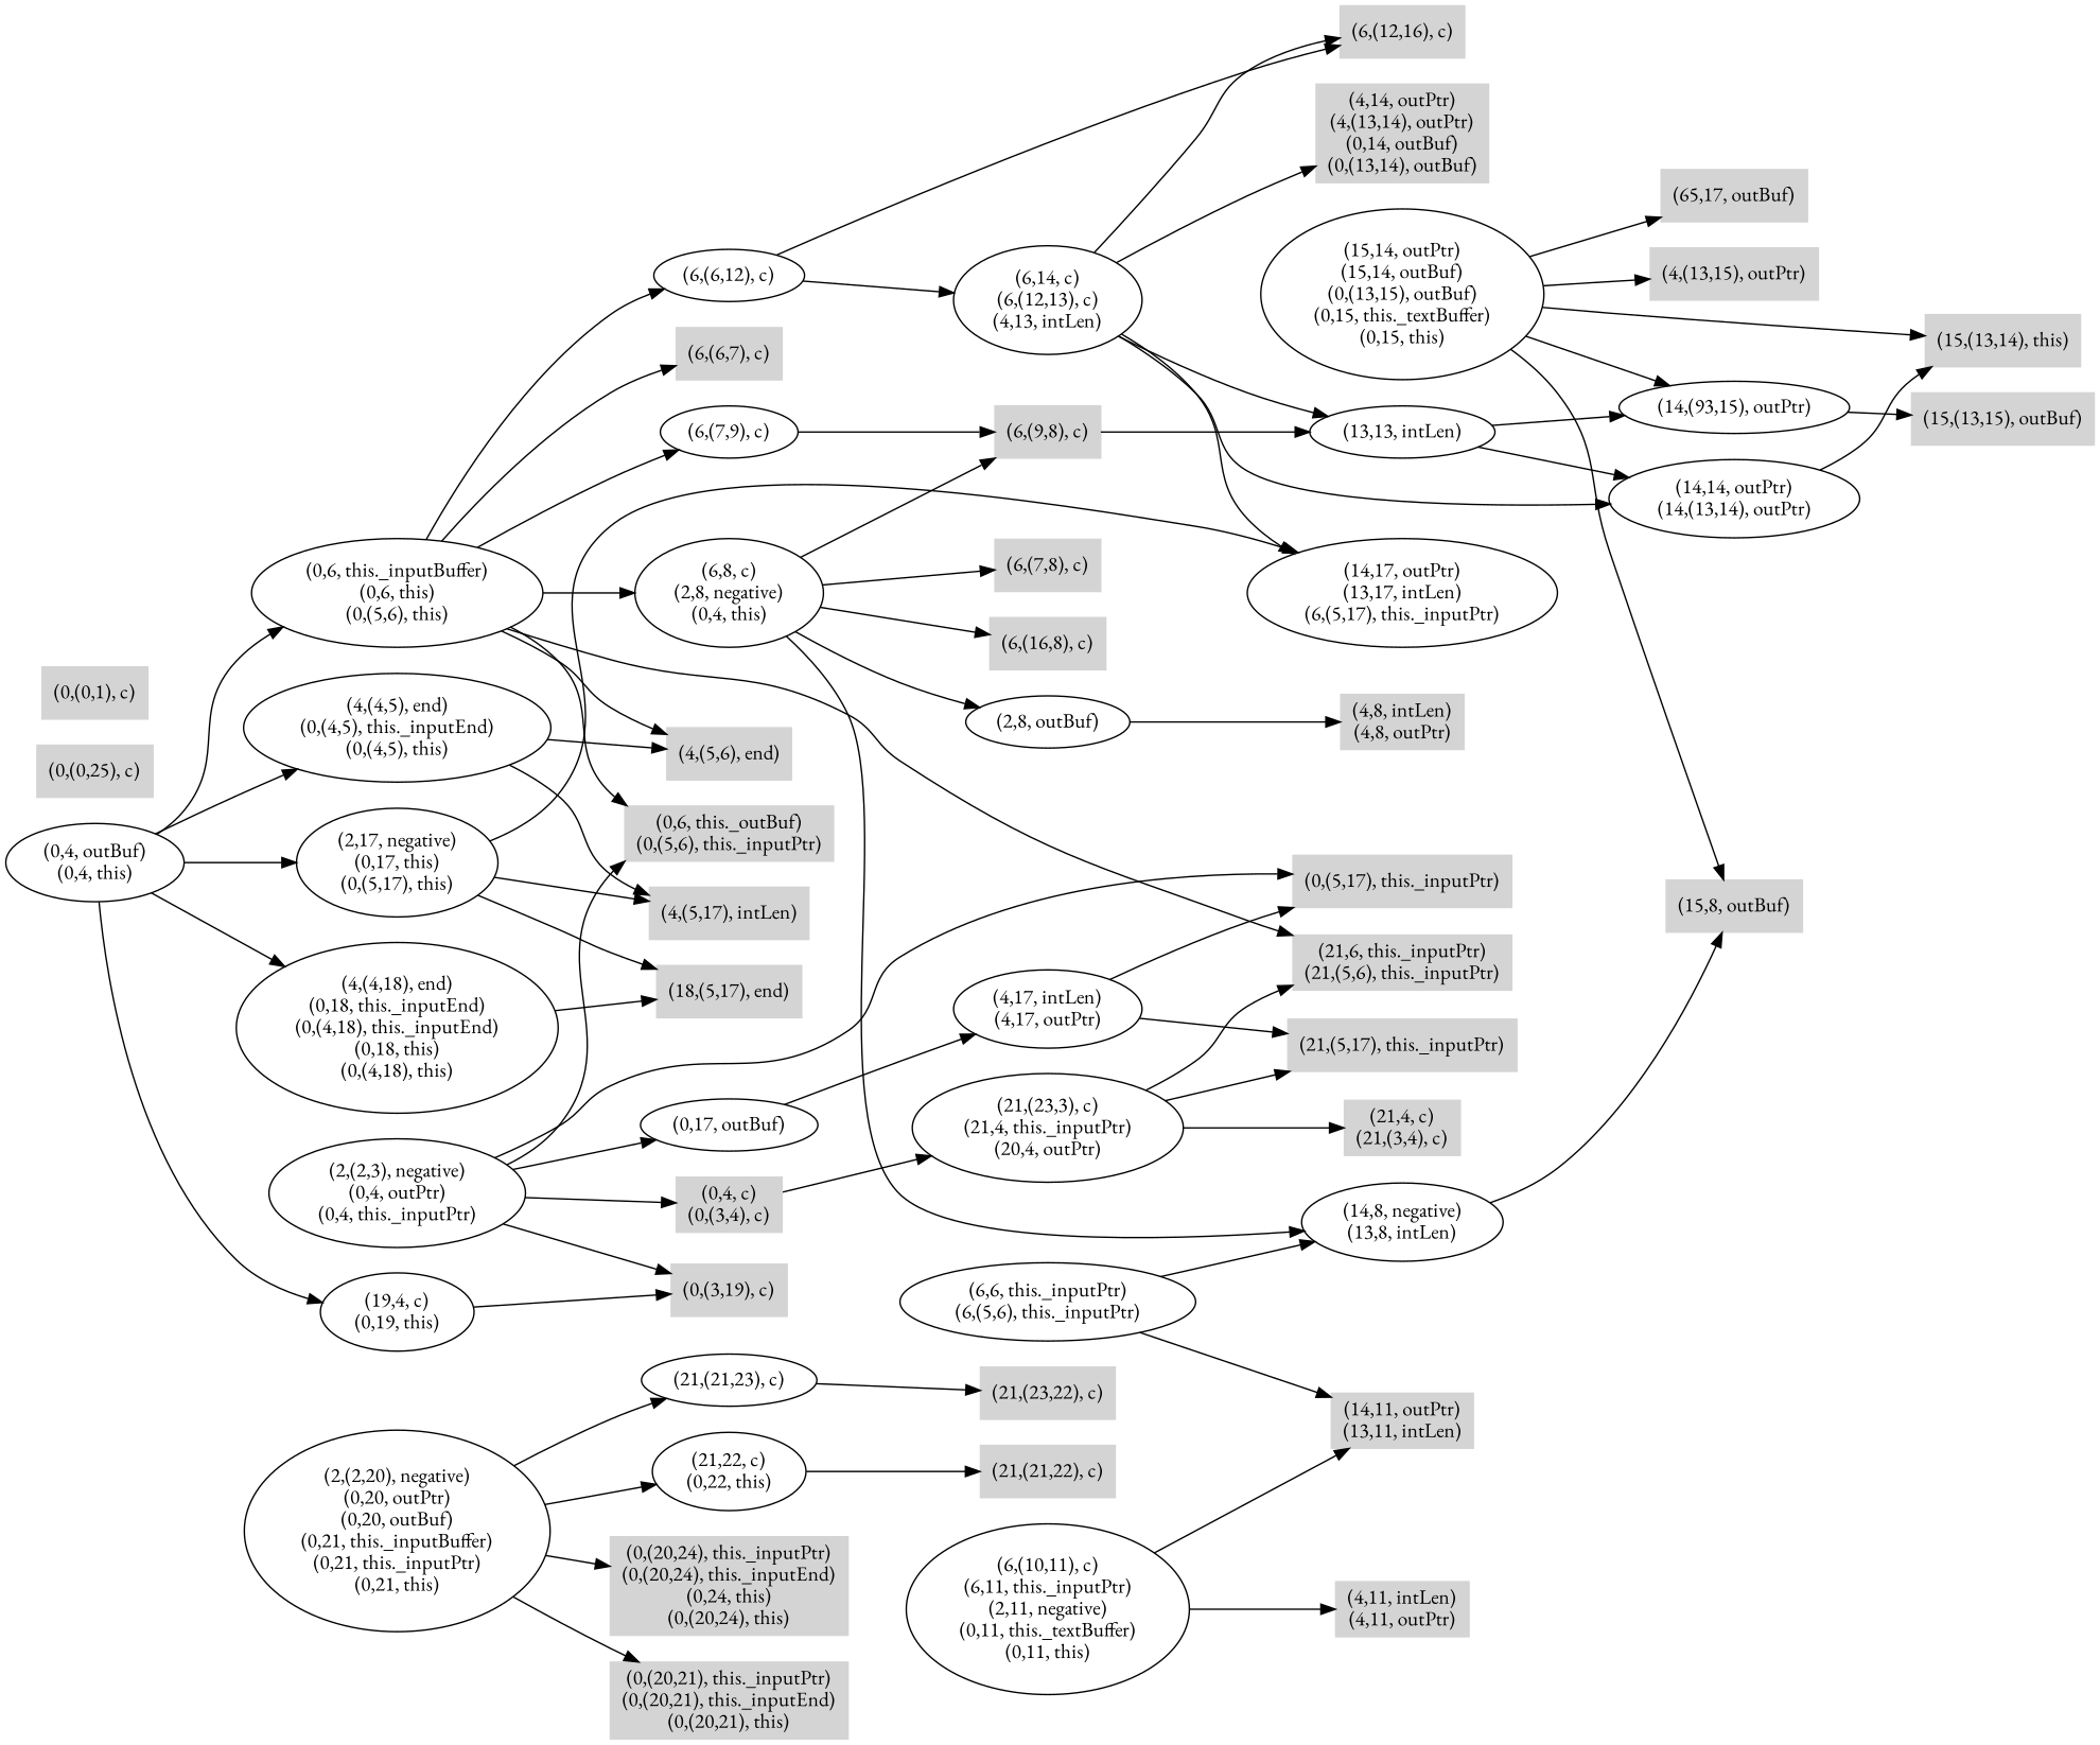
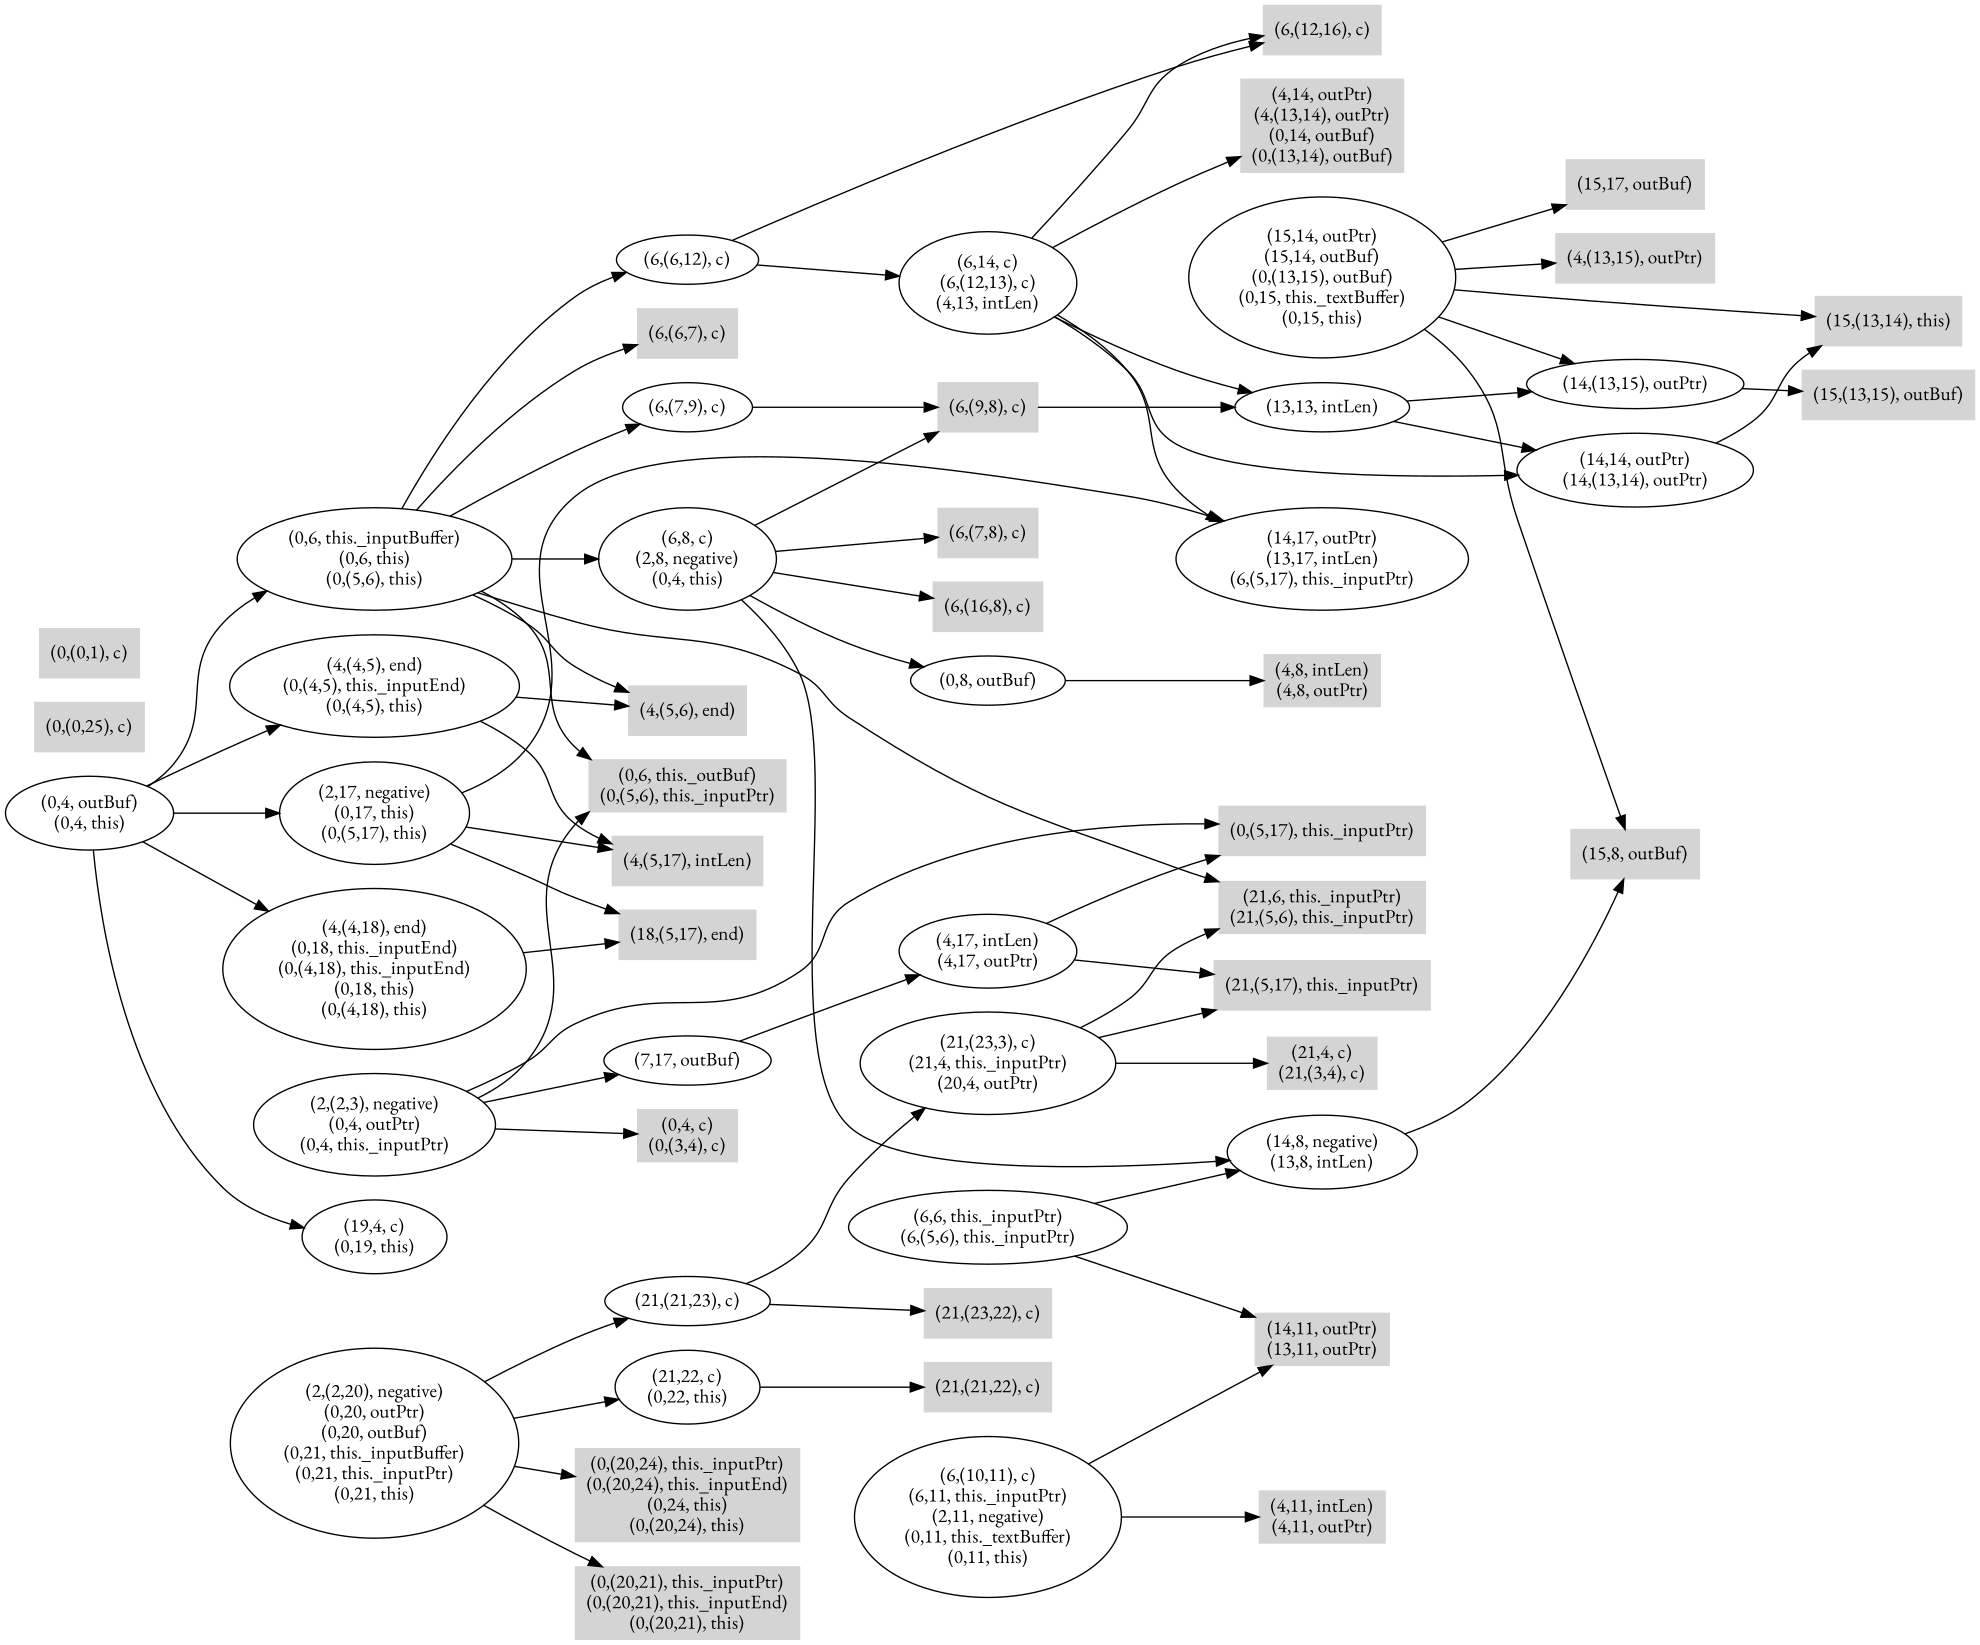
  digraph {
    fontname="EB Garamond"
    rankdir=LR
    node [color=".0 .0 .83" fontname="EB Garamond" shape=box style=filled]
    edge [fontname="EB Garamond"]
    n1 [label="(18,(5,17), end)"]
    n2 [label="(4,(4,18), end)\n(0,18, this._inputEnd)\n(0,(4,18), this._inputEnd)\n(0,18, this)\n(0,(4,18), this)" color="" shape="" style=""]
    n3 [label="(4,(5,17), intLen)"]
    n4 [label="(4,(5,6), end)"]
    n5 [label="(4,(4,5), end)\n(0,(4,5), this._inputEnd)\n(0,(4,5), this)" color="" shape="" style=""]
    n6 [label="(0,(5,17), this._inputPtr)"]
    n7 [label="(21,(5,17), this._inputPtr)"]
    n8 [label="(4,17, intLen)\n(4,17, outPtr)" color="" shape="" style=""]
-   n9 [label="(0,17, outBuf)" color="" shape="" style=""]
-   n10 [label="(65,17, outBuf)"]
+   n9 [label="(7,17, outBuf)" color="" shape="" style=""]
+   n10 [label="(15,17, outBuf)"]
    n11 [label="(14,17, outPtr)\n(13,17, intLen)\n(6,(5,17), this._inputPtr)" color="" shape="" style=""]
    n12 [label="(2,17, negative)\n(0,17, this)\n(0,(5,17), this)" color="" shape="" style=""]
    n13 [label="(4,8, intLen)\n(4,8, outPtr)"]
-   n14 [label="(2,8, outBuf)" color="" shape="" style=""]
+   n14 [label="(0,8, outBuf)" color="" shape="" style=""]
    n15 [label="(6,(7,8), c)"]
    n16 [label="(6,(9,8), c)"]
    n17 [label="(13,13, intLen)" color="" shape="" style=""]
    n18 [label="(6,(16,8), c)"]
    n19 [label="(15,8, outBuf)"]
    n20 [label="(14,8, negative)\n(13,8, intLen)" color="" shape="" style=""]
    n21 [label="(6,8, c)\n(2,8, negative)\n(0,4, this)" color="" shape="" style=""]
    n22 [label="(4,11, intLen)\n(4,11, outPtr)"]
-   n23 [label="(14,11, outPtr)\n(13,11, intLen)"]
+   n23 [label="(14,11, outPtr)\n(13,11, outPtr)"]
    n24 [label="(6,(10,11), c)\n(6,11, this._inputPtr)\n(2,11, negative)\n(0,11, this._textBuffer)\n(0,11, this)" color="" shape="" style=""]
    n25 [label="(4,(13,15), outPtr)"]
    n26 [label="(15,(13,15), outBuf)"]
    n27 [label="(15,(13,14), this)"]
-   n28 [label="(14,(93,15), outPtr)" color="" shape="" style=""]
+   n28 [label="(14,(13,15), outPtr)" color="" shape="" style=""]
    n29 [label="(15,14, outPtr)\n(15,14, outBuf)\n(0,(13,15), outBuf)\n(0,15, this._textBuffer)\n(0,15, this)" color="" shape="" style=""]
    n30 [label="(0,6, this._outBuf)\n(0,(5,6), this._inputPtr)"]
    n31 [label="(4,14, outPtr)\n(4,(13,14), outPtr)\n(0,14, outBuf)\n(0,(13,14), outBuf)"]
    n32 [label="(21,6, this._inputPtr)\n(21,(5,6), this._inputPtr)"]
    n33 [label="(14,14, outPtr)\n(14,(13,14), outPtr)" color="" shape="" style=""]
    n34 [label="(6,6, this._inputPtr)\n(6,(5,6), this._inputPtr)" color="" shape="" style=""]
    n35 [label="(6,14, c)\n(6,(12,13), c)\n(4,13, intLen)" color="" shape="" style=""]
    n36 [label="(6,(12,16), c)"]
    n37 [label="(6,(6,12), c)" color="" shape="" style=""]
    n38 [label="(6,(6,7), c)"]
    n39 [label="(6,(7,9), c)" color="" shape="" style=""]
    n40 [label="(0,6, this._inputBuffer)\n(0,6, this)\n(0,(5,6), this)" color="" shape="" style=""]
-   n41 [label="(0,(3,19), c)"]
    n42 [label="(19,4, c)\n(0,19, this)" color="" shape="" style=""]
    n43 [label="(0,4, c)\n(0,(3,4), c)"]
    n44 [label="(2,(2,3), negative)\n(0,4, outPtr)\n(0,4, this._inputPtr)" color="" shape="" style=""]
    n45 [label="(21,4, c)\n(21,(3,4), c)"]
    n46 [label="(21,(23,3), c)\n(21,4, this._inputPtr)\n(20,4, outPtr)" color="" shape="" style=""]
    n47 [label="(0,4, outBuf)\n(0,4, this)" color="" shape="" style=""]
    n48 [label="(0,(20,24), this._inputPtr)\n(0,(20,24), this._inputEnd)\n(0,24, this)\n(0,(20,24), this)"]
    n49 [label="(0,(20,21), this._inputPtr)\n(0,(20,21), this._inputEnd)\n(0,(20,21), this)"]
    n50 [label="(21,(21,22), c)"]
    n51 [label="(21,(23,22), c)"]
    n52 [label="(21,22, c)\n(0,22, this)" color="" shape="" style=""]
    n53 [label="(21,(21,23), c)" color="" shape="" style=""]
    n54 [label="(2,(2,20), negative)\n(0,20, outPtr)\n(0,20, outBuf)\n(0,21, this._inputBuffer)\n(0,21, this._inputPtr)\n(0,21, this)" color="" shape="" style=""]
    n55 [label="(0,(0,25), c)"]
    n56 [label="(0,(0,1), c)"]
    n2 -> n1
    n5 -> n3
    n5 -> n4
    n8 -> n6
    n8 -> n7
    n9 -> n8
    n12 -> n1
    n12 -> n3
    n12 -> n11
    n14 -> n13
    n16 -> n17
    n17 -> n28
    n17 -> n33
    n20 -> n19
    n21 -> n14
    n21 -> n15
    n21 -> n16
    n21 -> n18
    n21 -> n20
    n24 -> n22
    n24 -> n23
    n28 -> n26
    n29 -> n10
    n29 -> n19
    n29 -> n25
    n29 -> n27
    n29 -> n28
    n33 -> n27
    n34 -> n20
    n34 -> n23
    n35 -> n11
    n35 -> n17
    n35 -> n31
    n35 -> n33
    n35 -> n36
    n37 -> n35
    n37 -> n36
    n39 -> n16
    n40 -> n4
    n40 -> n21
    n40 -> n30
    n40 -> n32
    n40 -> n37
    n40 -> n38
    n40 -> n39
-   n42 -> n41
    n44 -> n6
    n44 -> n9
    n44 -> n30
-   n44 -> n41
    n44 -> n43
    n46 -> n7
    n46 -> n32
    n46 -> n45
    n47 -> n2
    n47 -> n5
    n47 -> n12
    n47 -> n40
    n47 -> n42
    n52 -> n50
-   n43 -> n46
+   n53 -> n46
    n53 -> n51
    n54 -> n48
    n54 -> n49
    n54 -> n52
    n54 -> n53
  }
